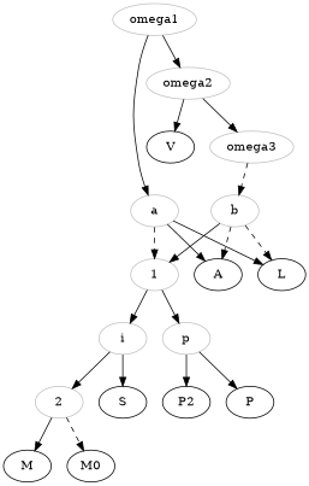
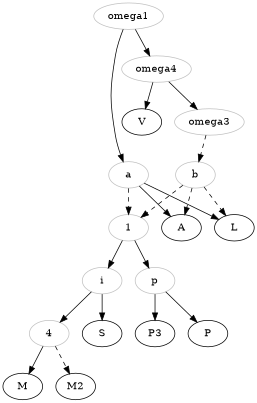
  digraph {
    node [color=grey]
    1
    i
    p
-   2
+   2 [label=4]
    S [color=""]
-   P2 [color=""]
+   P2 [label=P3 color=""]
    P [color=""]
    M [color=""]
-   M2 [label=M0 color=""]
+   M2 [color=""]
    a
    A [color=""]
    L [color=""]
    b
    omega1
-   omega2
+   omega2 [label=omega4]
    omega3
    V [color=""]
    1 -> i
    1 -> p
    i -> 2
    i -> S
    p -> P2
    p -> P
    2 -> M
    2 -> M2 [style=dashed]
    a -> 1 [style=dashed]
    a -> A
    a -> L
-   b -> 1
+   b -> 1 [style=dashed]
    b -> A [style=dashed]
    b -> L [style=dashed]
    omega1 -> a
    omega1 -> omega2
    omega2 -> omega3
    omega2 -> V
    omega3 -> b [style=dashed]
  }
